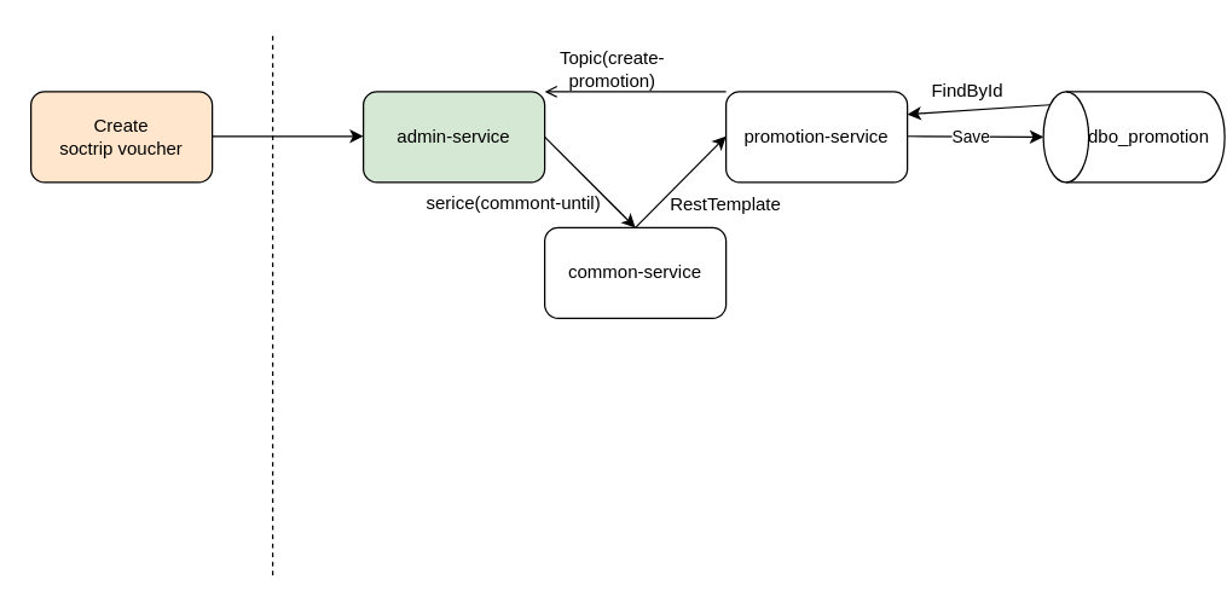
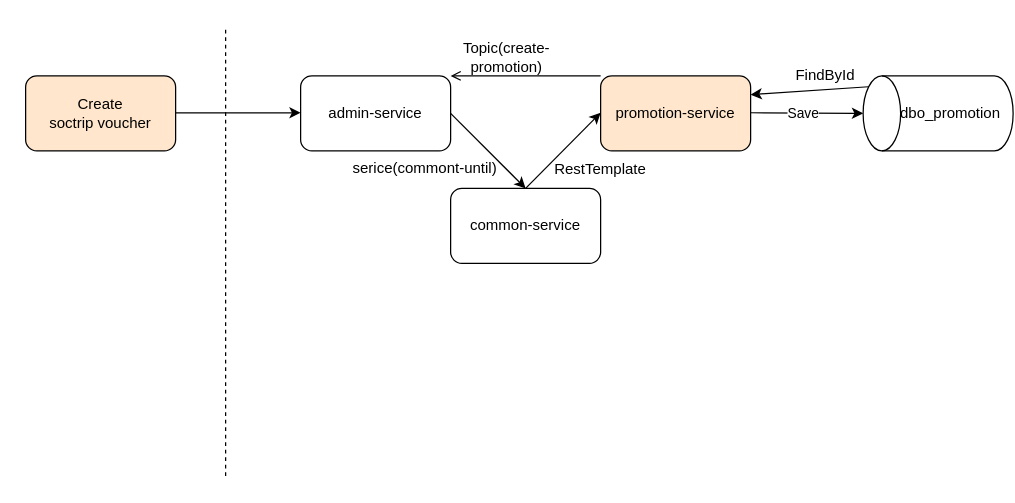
  <mxCell id="0" />
  <mxCell id="1" parent="0" />
  <mxCell id="2" value="Create &lt;br&gt;soctrip voucher" style="rounded=1;whiteSpace=wrap;html=1;fillColor=#ffe6cc;" vertex="1" parent="1"><mxGeometry x="20" y="60" width="120" height="60" as="geometry" /></mxCell>
  <mxCell id="3" value="" style="endArrow=none;dashed=1;html=1;rounded=0;" edge="1" parent="1"><mxGeometry width="50" height="50" relative="1" as="geometry"><mxPoint x="180" y="380" as="sourcePoint" /><mxPoint x="180" y="20" as="targetPoint" /></mxGeometry></mxCell>
- <mxCell id="4" value="admin-service" style="rounded=1;whiteSpace=wrap;html=1;fillColor=#d5e8d4;" vertex="1" parent="1"><mxGeometry x="240" y="60" width="120" height="60" as="geometry" /></mxCell>
- <mxCell id="5" value="promotion-service" style="rounded=1;whiteSpace=wrap;html=1;" vertex="1" parent="1"><mxGeometry x="480" y="60" width="120" height="60" as="geometry" /></mxCell>
+ <mxCell id="4" value="admin-service" style="rounded=1;whiteSpace=wrap;html=1;" vertex="1" parent="1"><mxGeometry x="240" y="60" width="120" height="60" as="geometry" /></mxCell>
+ <mxCell id="5" value="promotion-service" style="rounded=1;whiteSpace=wrap;html=1;fillColor=#ffe6cc;" vertex="1" parent="1"><mxGeometry x="480" y="60" width="120" height="60" as="geometry" /></mxCell>
  <mxCell id="6" value="" style="shape=cylinder3;whiteSpace=wrap;html=1;boundedLbl=1;backgroundOutline=1;size=15;rotation=-90;" vertex="1" parent="1"><mxGeometry x="720" y="30" width="60" height="120" as="geometry" /></mxCell>
  <mxCell id="7" value="" style="endArrow=classic;html=1;rounded=0;" edge="1" parent="1"><mxGeometry relative="1" as="geometry"><mxPoint x="140" y="89.5" as="sourcePoint" /><mxPoint x="240" y="89.5" as="targetPoint" /></mxGeometry></mxCell>
  <mxCell id="8" value="" style="endArrow=classic;html=1;rounded=0;entryX=0.5;entryY=0;entryDx=0;entryDy=0;" edge="1" parent="1" target="12"><mxGeometry relative="1" as="geometry"><mxPoint x="360" y="90" as="sourcePoint" /><mxPoint x="460" y="90" as="targetPoint" /></mxGeometry></mxCell>
  <mxCell id="9" value="" style="endArrow=classic;html=1;rounded=0;" edge="1" parent="1"><mxGeometry relative="1" as="geometry"><mxPoint x="600" y="89.5" as="sourcePoint" /><mxPoint x="690" y="90" as="targetPoint" /></mxGeometry></mxCell>
  <mxCell id="10" value="Save" style="edgeLabel;html=1;align=center;verticalAlign=middle;resizable=0;points=[];" vertex="1" connectable="0" parent="9"><mxGeometry x="-0.076" relative="1" as="geometry"><mxPoint as="offset" /></mxGeometry></mxCell>
  <mxCell id="11" value="dbo_promotion" style="text;html=1;strokeColor=none;fillColor=none;align=center;verticalAlign=middle;whiteSpace=wrap;rounded=0;" vertex="1" parent="1"><mxGeometry x="730" y="75" width="60" height="30" as="geometry" /></mxCell>
  <mxCell id="12" value="common-service" style="rounded=1;whiteSpace=wrap;html=1;" vertex="1" parent="1"><mxGeometry x="360" y="150" width="120" height="60" as="geometry" /></mxCell>
  <mxCell id="13" value="" style="endArrow=classic;html=1;rounded=0;exitX=0.5;exitY=0;exitDx=0;exitDy=0;" edge="1" parent="1" source="12"><mxGeometry relative="1" as="geometry"><mxPoint x="380" y="89.5" as="sourcePoint" /><mxPoint x="480" y="89.5" as="targetPoint" /></mxGeometry></mxCell>
  <mxCell id="14" value="" style="endArrow=classic;html=1;rounded=0;exitX=0.855;exitY=0;exitDx=0;exitDy=4.35;exitPerimeter=0;entryX=1;entryY=0.25;entryDx=0;entryDy=0;" edge="1" parent="1" source="6" target="5"><mxGeometry relative="1" as="geometry"><mxPoint x="600" y="70" as="sourcePoint" /><mxPoint x="600" y="50" as="targetPoint" /></mxGeometry></mxCell>
- <mxCell id="15" value="FindById" style="text;html=1;strokeColor=none;fillColor=none;align=center;verticalAlign=middle;whiteSpace=wrap;rounded=0;" vertex="1" parent="1"><mxGeometry x="610" y="45" width="60" height="30" as="geometry" /></mxCell>
+ <mxCell id="15" value="FindById" style="text;html=1;strokeColor=none;fillColor=none;align=center;verticalAlign=middle;whiteSpace=wrap;rounded=0;" vertex="1" parent="1"><mxGeometry x="630" y="45" width="60" height="30" as="geometry" /></mxCell>
  <mxCell id="16" value="" style="endArrow=open;html=1;rounded=0;exitX=0;exitY=0;exitDx=0;exitDy=0;entryX=1;entryY=0;entryDx=0;entryDy=0;" edge="1" parent="1" source="5" target="4"><mxGeometry relative="1" as="geometry"><mxPoint x="350" y="80" as="sourcePoint" /><mxPoint x="400" y="30" as="targetPoint" /></mxGeometry></mxCell>
  <mxCell id="17" value="Topic(create-promotion)" style="text;html=1;strokeColor=none;fillColor=none;align=center;verticalAlign=middle;whiteSpace=wrap;rounded=0;" vertex="1" parent="1"><mxGeometry x="375" y="30" width="60" height="30" as="geometry" /></mxCell>
  <mxCell id="18" value="RestTemplate" style="text;html=1;strokeColor=none;fillColor=none;align=center;verticalAlign=middle;whiteSpace=wrap;rounded=0;" vertex="1" parent="1"><mxGeometry x="450" y="120" width="60" height="30" as="geometry" /></mxCell>
  <mxCell id="19" value="&lt;div style=&quot;text-align: center;&quot;&gt;serice(commont-until)&lt;/div&gt;" style="text;whiteSpace=wrap;html=1;" vertex="1" parent="1"><mxGeometry x="280" y="120" width="125" height="40" as="geometry" /></mxCell>
